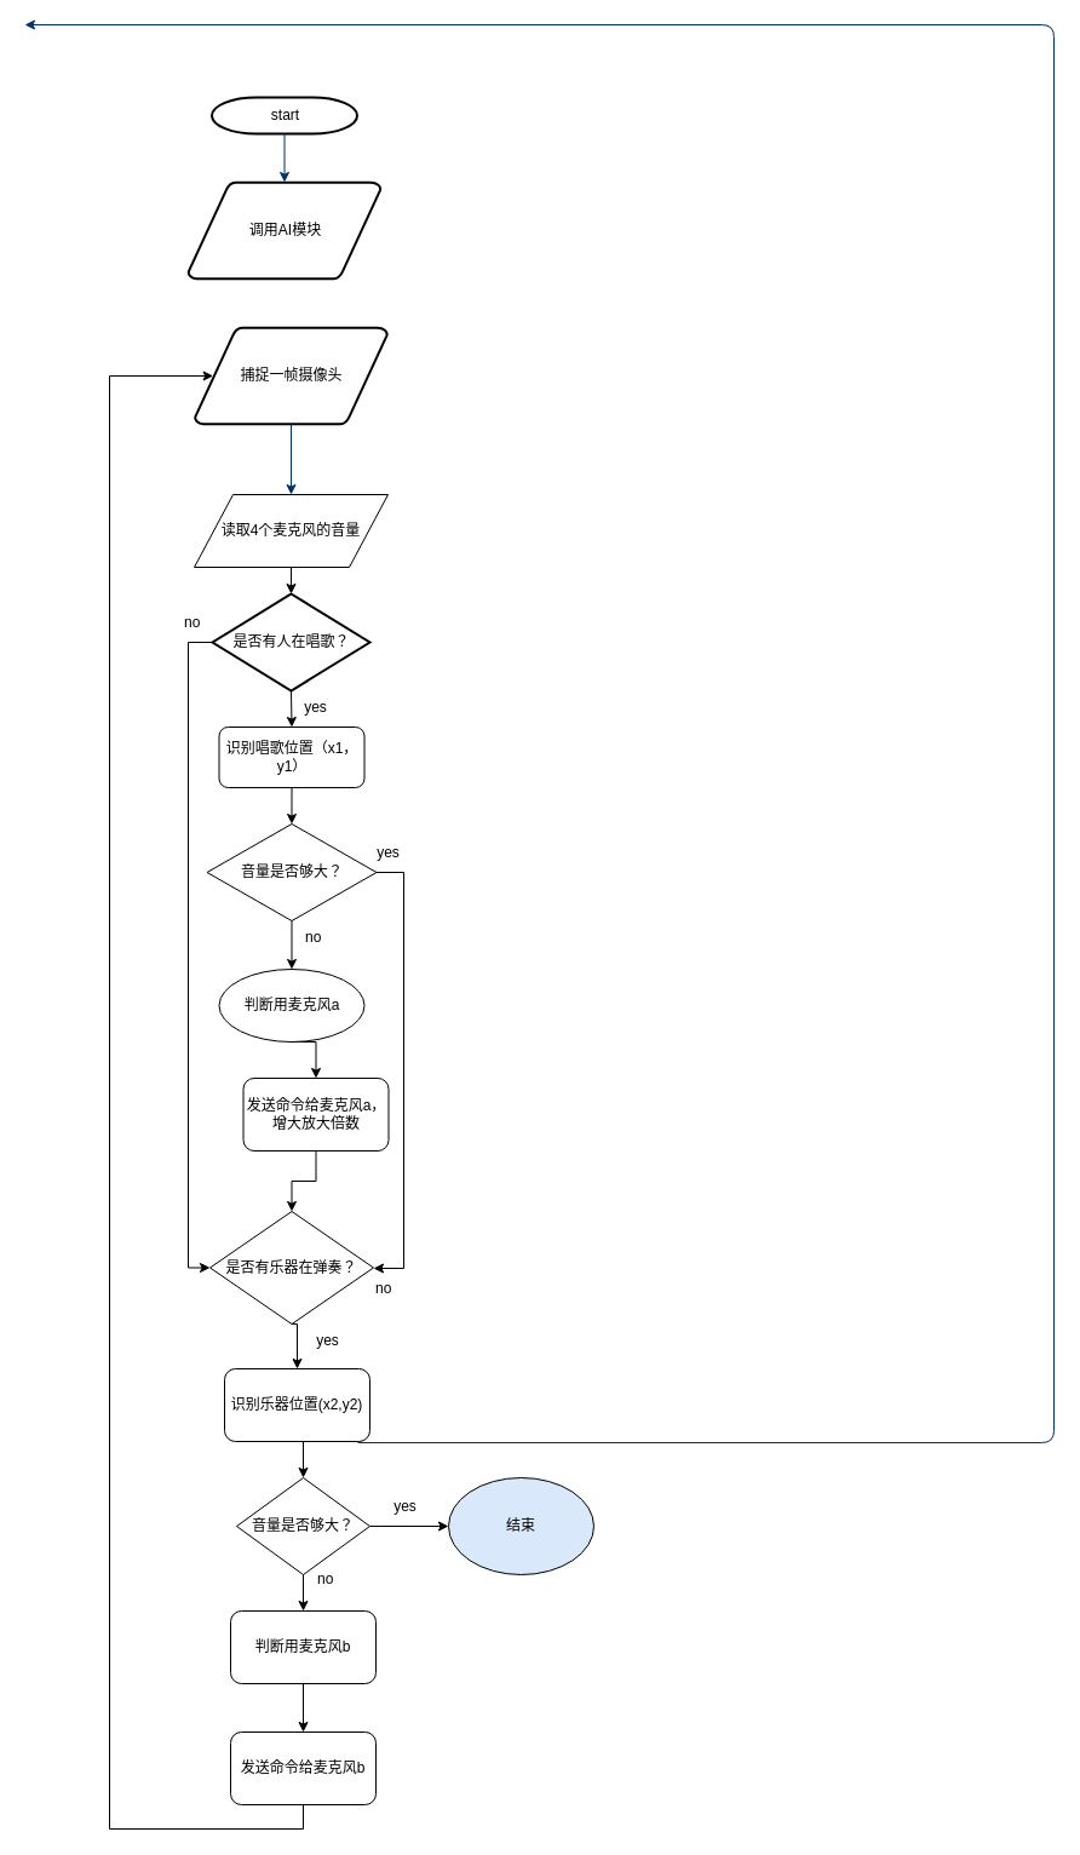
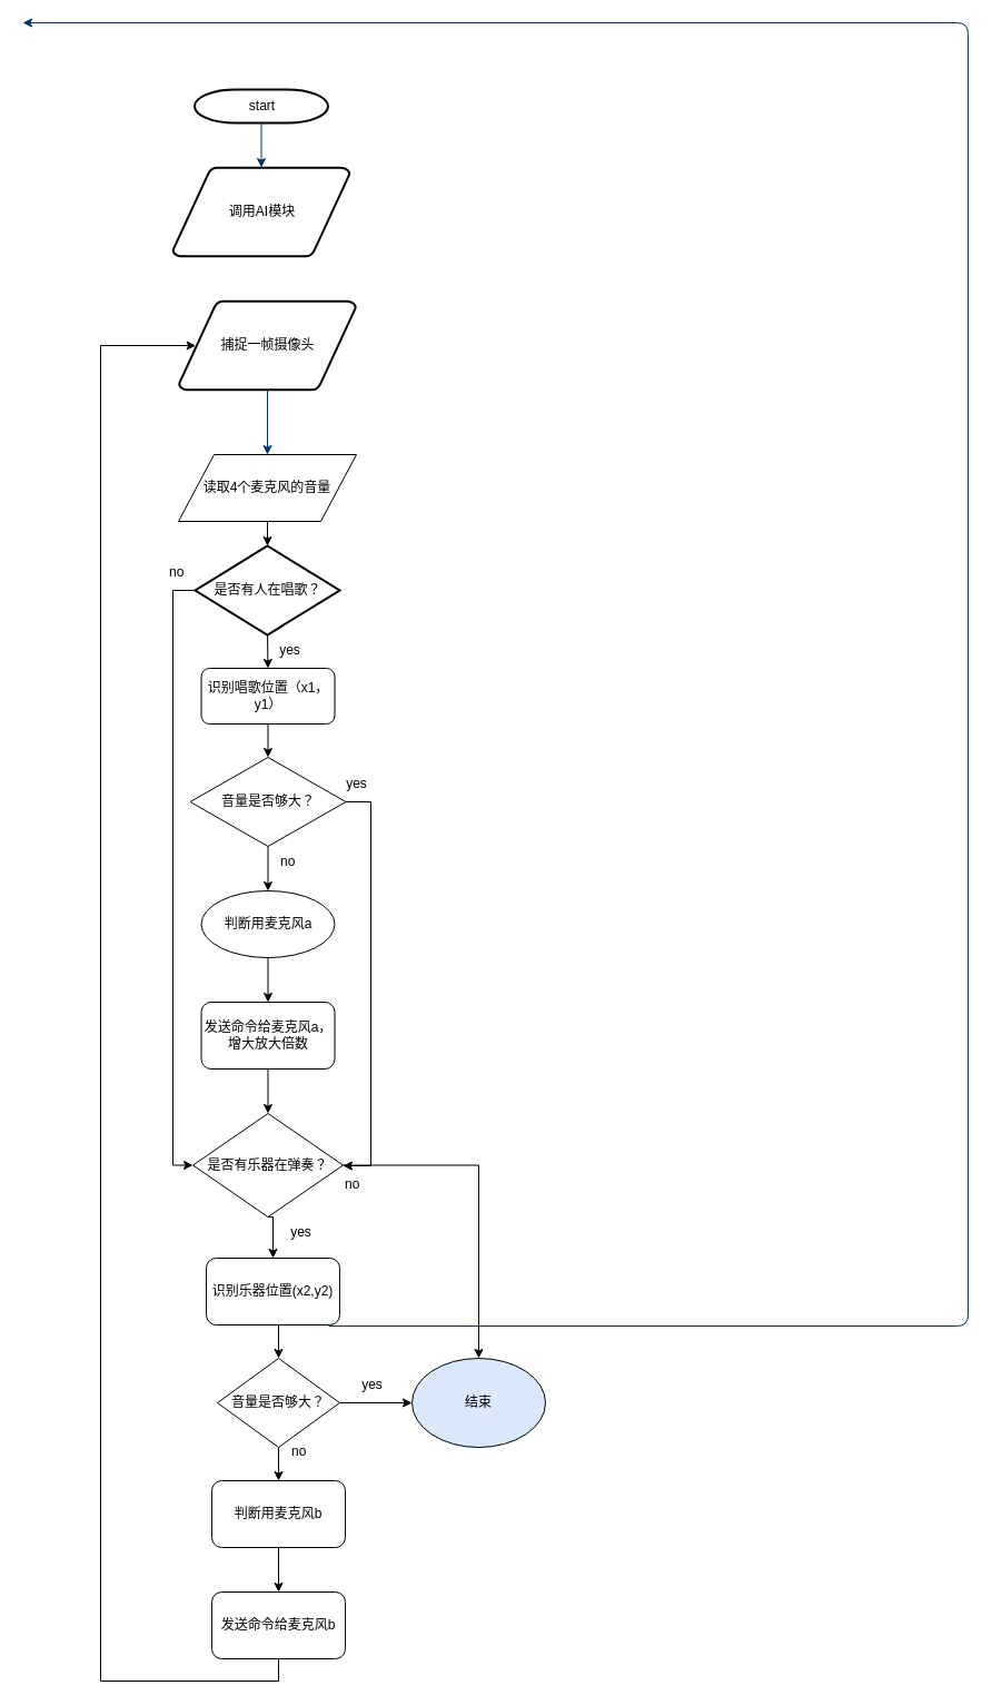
  <mxCell id="0" />
  <mxCell id="1" parent="0" />
  <mxCell id="2" value="start" style="shape=mxgraph.flowchart.terminator;strokeWidth=2;gradientColor=none;gradientDirection=north;fontStyle=0;html=1;" parent="1" vertex="1"><mxGeometry x="174.5" y="80" width="120" height="30" as="geometry" /></mxCell>
  <mxCell id="3" value="调用AI模块" style="shape=mxgraph.flowchart.data;strokeWidth=2;gradientColor=none;gradientDirection=north;fontStyle=0;html=1;" parent="1" vertex="1"><mxGeometry x="155" y="150" width="159" height="80" as="geometry" /></mxCell>
  <mxCell id="4" value="捕捉一帧摄像头" style="shape=mxgraph.flowchart.data;strokeWidth=2;gradientColor=none;gradientDirection=north;fontStyle=0;html=1;" parent="1" vertex="1"><mxGeometry x="160.5" y="270" width="159" height="80" as="geometry" /></mxCell>
  <mxCell id="5" style="edgeStyle=orthogonalEdgeStyle;rounded=0;orthogonalLoop=1;jettySize=auto;html=1;exitX=0.5;exitY=1;exitDx=0;exitDy=0;exitPerimeter=0;entryX=0.5;entryY=0;entryDx=0;entryDy=0;" edge="1" parent="1" source="7" target="17"><mxGeometry relative="1" as="geometry" /></mxCell>
  <mxCell id="6" style="edgeStyle=orthogonalEdgeStyle;rounded=0;orthogonalLoop=1;jettySize=auto;html=1;exitX=0;exitY=0.5;exitDx=0;exitDy=0;exitPerimeter=0;entryX=0;entryY=0.5;entryDx=0;entryDy=0;" edge="1" parent="1" source="7" target="15"><mxGeometry relative="1" as="geometry" /></mxCell>
  <mxCell id="7" value="是否有人在唱歌？" style="shape=mxgraph.flowchart.decision;strokeWidth=2;gradientColor=none;gradientDirection=north;fontStyle=0;html=1;" parent="1" vertex="1"><mxGeometry x="175" y="490" width="130" height="80" as="geometry" /></mxCell>
  <mxCell id="8" style="fontStyle=1;strokeColor=#003366;strokeWidth=1;html=1;" parent="1" source="2" target="3" edge="1"><mxGeometry relative="1" as="geometry" /></mxCell>
  <mxCell id="9" style="entryX=0.5;entryY=0;fontStyle=1;strokeColor=#003366;strokeWidth=1;html=1;entryDx=0;entryDy=0;exitX=0.5;exitY=1;exitDx=0;exitDy=0;exitPerimeter=0;" parent="1" source="4" target="29" edge="1"><mxGeometry relative="1" as="geometry" /></mxCell>
  <mxCell id="10" value="no" style="text;fontStyle=0;html=1;strokeColor=none;gradientColor=none;fillColor=none;strokeWidth=2;" parent="1" vertex="1"><mxGeometry x="250" y="760" width="40" height="26" as="geometry" /></mxCell>
  <mxCell id="11" value="yes" style="text;fontStyle=0;html=1;strokeColor=none;gradientColor=none;fillColor=none;strokeWidth=2;align=center;" parent="1" vertex="1"><mxGeometry x="300" y="690" width="40" height="26" as="geometry" /></mxCell>
  <mxCell id="12" value="" style="edgeStyle=elbowEdgeStyle;elbow=horizontal;exitX=1;exitY=0.5;exitPerimeter=0;entryX=0.905;entryY=0.5;entryPerimeter=0;fontStyle=1;strokeColor=#003366;strokeWidth=1;html=1;" parent="1" edge="1"><mxGeometry width="100" height="100" as="geometry"><mxPoint x="295" y="1191" as="sourcePoint" /><mxPoint x="20" as="targetPoint" y="20" /><Array as="points"><mxPoint x="870" y="1340" /></Array></mxGeometry></mxCell>
  <mxCell id="13" style="edgeStyle=orthogonalEdgeStyle;rounded=0;orthogonalLoop=1;jettySize=auto;html=1;exitX=0.5;exitY=1;exitDx=0;exitDy=0;entryX=0.5;entryY=0;entryDx=0;entryDy=0;" edge="1" parent="1" source="15" target="23"><mxGeometry relative="1" as="geometry"><Array as="points"><mxPoint x="245" y="1093" /></Array></mxGeometry></mxCell>
+ <mxCell id="14" style="edgeStyle=orthogonalEdgeStyle;rounded=0;orthogonalLoop=1;jettySize=auto;html=1;exitX=1;exitY=0.5;exitDx=0;exitDy=0;entryX=0.5;entryY=0;entryDx=0;entryDy=0;" edge="1" parent="1" source="15" target="36"><mxGeometry relative="1" as="geometry" /></mxCell>
  <mxCell id="15" value="是否有乐器在弹奏？" style="rhombus;whiteSpace=wrap;html=1;" vertex="1" parent="1"><mxGeometry x="173" y="1000" width="135" height="93" as="geometry" /></mxCell>
  <mxCell id="16" style="edgeStyle=orthogonalEdgeStyle;rounded=0;orthogonalLoop=1;jettySize=auto;html=1;exitX=0.5;exitY=1;exitDx=0;exitDy=0;entryX=0.5;entryY=0;entryDx=0;entryDy=0;" edge="1" parent="1" source="17" target="32"><mxGeometry relative="1" as="geometry" /></mxCell>
  <mxCell id="17" value="识别唱歌位置（x1，y1）" style="rounded=1;whiteSpace=wrap;html=1;" vertex="1" parent="1"><mxGeometry x="180.5" y="600" width="120" height="50" as="geometry" /></mxCell>
  <mxCell id="18" style="edgeStyle=orthogonalEdgeStyle;rounded=0;orthogonalLoop=1;jettySize=auto;html=1;exitX=0.5;exitY=1;exitDx=0;exitDy=0;entryX=0.5;entryY=0;entryDx=0;entryDy=0;" edge="1" parent="1" source="19" target="21"><mxGeometry relative="1" as="geometry" /></mxCell>
  <mxCell id="19" value="判断用麦克风a" style="ellipse;whiteSpace=wrap;html=1;" vertex="1" parent="1"><mxGeometry x="180.5" y="800" width="120" height="60" as="geometry" /></mxCell>
  <mxCell id="20" style="edgeStyle=orthogonalEdgeStyle;rounded=0;orthogonalLoop=1;jettySize=auto;html=1;exitX=0.5;exitY=1;exitDx=0;exitDy=0;entryX=0.5;entryY=0;entryDx=0;entryDy=0;" edge="1" parent="1" source="21" target="15"><mxGeometry relative="1" as="geometry" /></mxCell>
- <mxCell id="21" value="发送命令给麦克风a，增大放大倍数" style="rounded=1;whiteSpace=wrap;html=1;" vertex="1" parent="1"><mxGeometry x="200.5" y="890" width="120" height="60" as="geometry" /></mxCell>
+ <mxCell id="21" value="发送命令给麦克风a，增大放大倍数" style="rounded=1;whiteSpace=wrap;html=1;" vertex="1" parent="1"><mxGeometry x="180.5" y="900" width="120" height="60" as="geometry" /></mxCell>
  <mxCell id="22" style="edgeStyle=orthogonalEdgeStyle;rounded=0;orthogonalLoop=1;jettySize=auto;html=1;exitX=0.5;exitY=1;exitDx=0;exitDy=0;entryX=0.5;entryY=0;entryDx=0;entryDy=0;" edge="1" parent="1" source="23" target="35"><mxGeometry relative="1" as="geometry" /></mxCell>
  <mxCell id="23" value="识别乐器位置(x2,y2)" style="rounded=1;whiteSpace=wrap;html=1;" vertex="1" parent="1"><mxGeometry x="185" y="1130" width="120" height="60" as="geometry" /></mxCell>
  <mxCell id="24" style="edgeStyle=orthogonalEdgeStyle;rounded=0;orthogonalLoop=1;jettySize=auto;html=1;exitX=0.5;exitY=1;exitDx=0;exitDy=0;entryX=0.5;entryY=0;entryDx=0;entryDy=0;" edge="1" parent="1" source="25" target="27"><mxGeometry relative="1" as="geometry" /></mxCell>
  <mxCell id="25" value="判断用麦克风b" style="rounded=1;whiteSpace=wrap;html=1;" vertex="1" parent="1"><mxGeometry x="190" y="1330" width="120" height="60" as="geometry" /></mxCell>
  <mxCell id="26" style="edgeStyle=orthogonalEdgeStyle;rounded=0;orthogonalLoop=1;jettySize=auto;html=1;exitX=0.5;exitY=1;exitDx=0;exitDy=0;entryX=0.095;entryY=0.5;entryDx=0;entryDy=0;entryPerimeter=0;" edge="1" parent="1" source="27" target="4"><mxGeometry relative="1" as="geometry"><mxPoint x="251" y="1555" as="targetPoint" /><Array as="points"><mxPoint x="250" y="1510" /><mxPoint x="90" y="1510" /><mxPoint x="90" y="310" /></Array></mxGeometry></mxCell>
  <mxCell id="27" value="发送命令给麦克风b" style="rounded=1;whiteSpace=wrap;html=1;" vertex="1" parent="1"><mxGeometry x="190" y="1430" width="120" height="60" as="geometry" /></mxCell>
  <mxCell id="28" style="edgeStyle=orthogonalEdgeStyle;rounded=0;orthogonalLoop=1;jettySize=auto;html=1;exitX=0.5;exitY=1;exitDx=0;exitDy=0;entryX=0.5;entryY=0;entryDx=0;entryDy=0;entryPerimeter=0;" edge="1" parent="1" source="29" target="7"><mxGeometry relative="1" as="geometry"><mxPoint x="320" y="440" as="targetPoint" /></mxGeometry></mxCell>
  <mxCell id="29" value="读取4个麦克风的音量" style="shape=parallelogram;perimeter=parallelogramPerimeter;whiteSpace=wrap;html=1;" vertex="1" parent="1"><mxGeometry x="160" y="408" width="160" height="60" as="geometry" /></mxCell>
  <mxCell id="30" style="edgeStyle=orthogonalEdgeStyle;rounded=0;orthogonalLoop=1;jettySize=auto;html=1;exitX=1;exitY=0.5;exitDx=0;exitDy=0;" edge="1" parent="1" source="32"><mxGeometry relative="1" as="geometry"><mxPoint x="308" y="1047" as="targetPoint" /><Array as="points"><mxPoint x="333" y="720" /><mxPoint x="333" y="1047" /></Array></mxGeometry></mxCell>
  <mxCell id="31" style="edgeStyle=orthogonalEdgeStyle;rounded=0;orthogonalLoop=1;jettySize=auto;html=1;exitX=0.5;exitY=1;exitDx=0;exitDy=0;entryX=0.5;entryY=0;entryDx=0;entryDy=0;" edge="1" parent="1" source="32" target="19"><mxGeometry relative="1" as="geometry" /></mxCell>
  <mxCell id="32" value="音量是否够大？" style="rhombus;whiteSpace=wrap;html=1;" vertex="1" parent="1"><mxGeometry x="170.5" y="680" width="140" height="80" as="geometry" /></mxCell>
  <mxCell id="33" style="edgeStyle=orthogonalEdgeStyle;rounded=0;orthogonalLoop=1;jettySize=auto;html=1;exitX=0.5;exitY=1;exitDx=0;exitDy=0;entryX=0.5;entryY=0;entryDx=0;entryDy=0;" edge="1" parent="1" source="35" target="25"><mxGeometry relative="1" as="geometry" /></mxCell>
  <mxCell id="34" style="edgeStyle=orthogonalEdgeStyle;rounded=0;orthogonalLoop=1;jettySize=auto;html=1;exitX=1;exitY=0.5;exitDx=0;exitDy=0;entryX=0;entryY=0.5;entryDx=0;entryDy=0;" edge="1" parent="1" source="35" target="36"><mxGeometry relative="1" as="geometry" /></mxCell>
  <mxCell id="35" value="音量是否够大？" style="rhombus;whiteSpace=wrap;html=1;" vertex="1" parent="1"><mxGeometry x="195" y="1220" width="110" height="80" as="geometry" /></mxCell>
  <mxCell id="36" value="结束" style="ellipse;whiteSpace=wrap;html=1;fillColor=#dae8fc;" vertex="1" parent="1"><mxGeometry x="370" y="1220" width="120" height="80" as="geometry" /></mxCell>
  <mxCell id="37" value="no" style="text;fontStyle=0;html=1;strokeColor=none;gradientColor=none;fillColor=none;strokeWidth=2;" vertex="1" parent="1"><mxGeometry x="260" y="1290" width="40" height="26" as="geometry" /></mxCell>
  <mxCell id="38" value="yes" style="text;fontStyle=0;html=1;strokeColor=none;gradientColor=none;fillColor=none;strokeWidth=2;align=center;" vertex="1" parent="1"><mxGeometry x="314" y="1230" width="40" height="26" as="geometry" /></mxCell>
  <mxCell id="39" value="no" style="text;fontStyle=0;html=1;strokeColor=none;gradientColor=none;fillColor=none;strokeWidth=2;" vertex="1" parent="1"><mxGeometry x="308" y="1050" width="40" height="20" as="geometry" /></mxCell>
  <mxCell id="40" value="yes" style="text;fontStyle=0;html=1;strokeColor=none;gradientColor=none;fillColor=none;strokeWidth=2;align=center;" vertex="1" parent="1"><mxGeometry x="250" y="1093" width="40" height="26" as="geometry" /></mxCell>
  <mxCell id="41" value="yes" style="text;fontStyle=0;html=1;strokeColor=none;gradientColor=none;fillColor=none;strokeWidth=2;align=center;" vertex="1" parent="1"><mxGeometry x="240" y="570" width="40" height="26" as="geometry" /></mxCell>
  <mxCell id="42" value="no" style="text;fontStyle=0;html=1;strokeColor=none;gradientColor=none;fillColor=none;strokeWidth=2;" vertex="1" parent="1"><mxGeometry x="150" y="500" width="40" height="26" as="geometry" /></mxCell>
